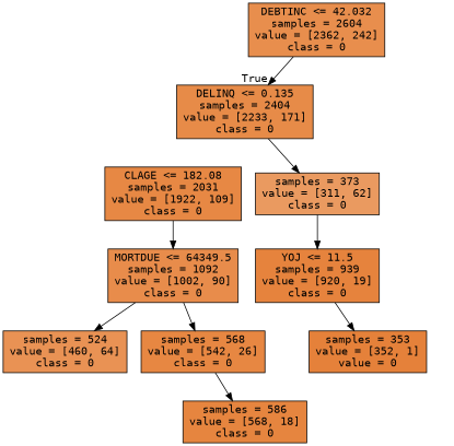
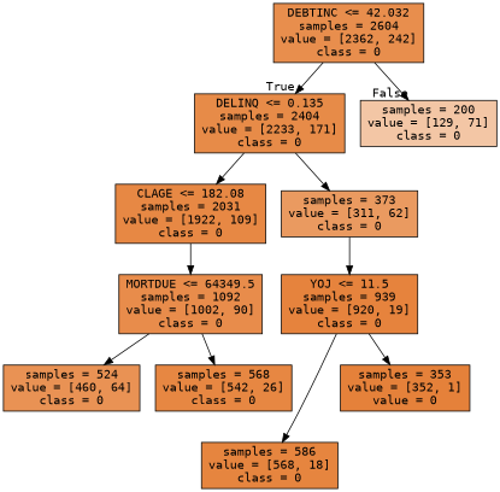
  digraph {
    fontname="DejaVu Sans Mono"
    node [color=black fontname="DejaVu Sans Mono" shape=box style=filled]
    edge [fontname="DejaVu Sans Mono"]
    n1 [fillcolor="#e58139e5" label="DEBTINC <= 42.032\nsamples = 2604\nvalue = [2362, 242]\nclass = 0"]
    n2 [fillcolor="#e58139eb" label="DELINQ <= 0.135\nsamples = 2404\nvalue = [2233, 171]\nclass = 0"]
+   n3 [fillcolor="#e5813973" label="samples = 200\nvalue = [129, 71]\nclass = 0"]
    n4 [fillcolor="#e58139f1" label="CLAGE <= 182.08\nsamples = 2031\nvalue = [1922, 109]\nclass = 0"]
    n5 [fillcolor="#e58139cc" label="samples = 373\nvalue = [311, 62]\nclass = 0"]
    n6 [fillcolor="#e58139e8" label="MORTDUE <= 64349.5\nsamples = 1092\nvalue = [1002, 90]\nclass = 0"]
    n7 [fillcolor="#e58139fa" label="YOJ <= 11.5\nsamples = 939\nvalue = [920, 19]\nclass = 0"]
    n8 [fillcolor="#e58139dc" label="samples = 524\nvalue = [460, 64]\nclass = 0"]
    n9 [fillcolor="#e58139f3" label="samples = 568\nvalue = [542, 26]\nclass = 0"]
    n10 [fillcolor="#e58139f7" label="samples = 586\nvalue = [568, 18]\nclass = 0"]
    n11 [fillcolor="#e58139fe" label="samples = 353\nvalue = [352, 1]\nvalue = 0"]
    n1 -> n2 [headlabel=True labelangle=45 labeldistance=2.5]
+   n1 -> n3 [headlabel=False labelangle=-45 labeldistance=2.5]
+   n2 -> n4
    n2 -> n5
    n4 -> n6
    n5 -> n7
    n6 -> n8
    n6 -> n9
-   n9 -> n10
+   n7 -> n10
    n7 -> n11
  }
